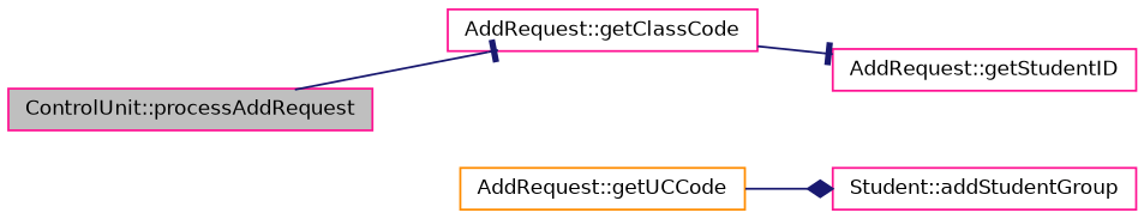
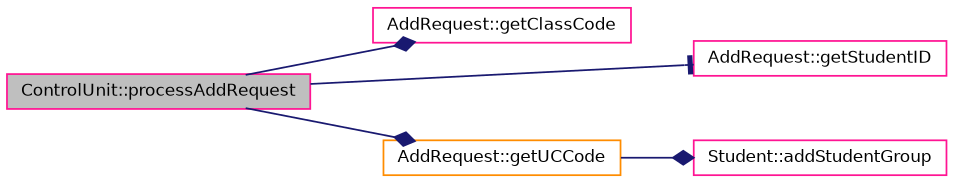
  digraph {
    rankdir=LR
    node [color=deeppink fillcolor=white fontname=Helvetica fontsize=10 shape=record style=filled]
    edge [arrowhead=tee color=midnightblue fontname=Helvetica fontsize=10 labelfontname=Helvetica labelfontsize=10 style=solid]
    n1 [fillcolor=grey75 fontcolor=black height=0.2 label="ControlUnit::processAddRequest" width=0.4]
    n2 [height=0.2 label="AddRequest::getClassCode" width=0.4]
    n3 [height=0.2 label="AddRequest::getStudentID" width=0.4]
    n4 [color=darkorange height=0.2 label="AddRequest::getUCCode" width=0.4]
    n5 [height=0.2 label="Student::addStudentGroup" width=0.4]
-   n1 -> n2
-   n2 -> n3
+   n1 -> n2 [arrowhead=diamond]
+   n1 -> n3
+   n1 -> n4 [arrowhead=diamond]
    n4 -> n5 [arrowhead=diamond]
  }
